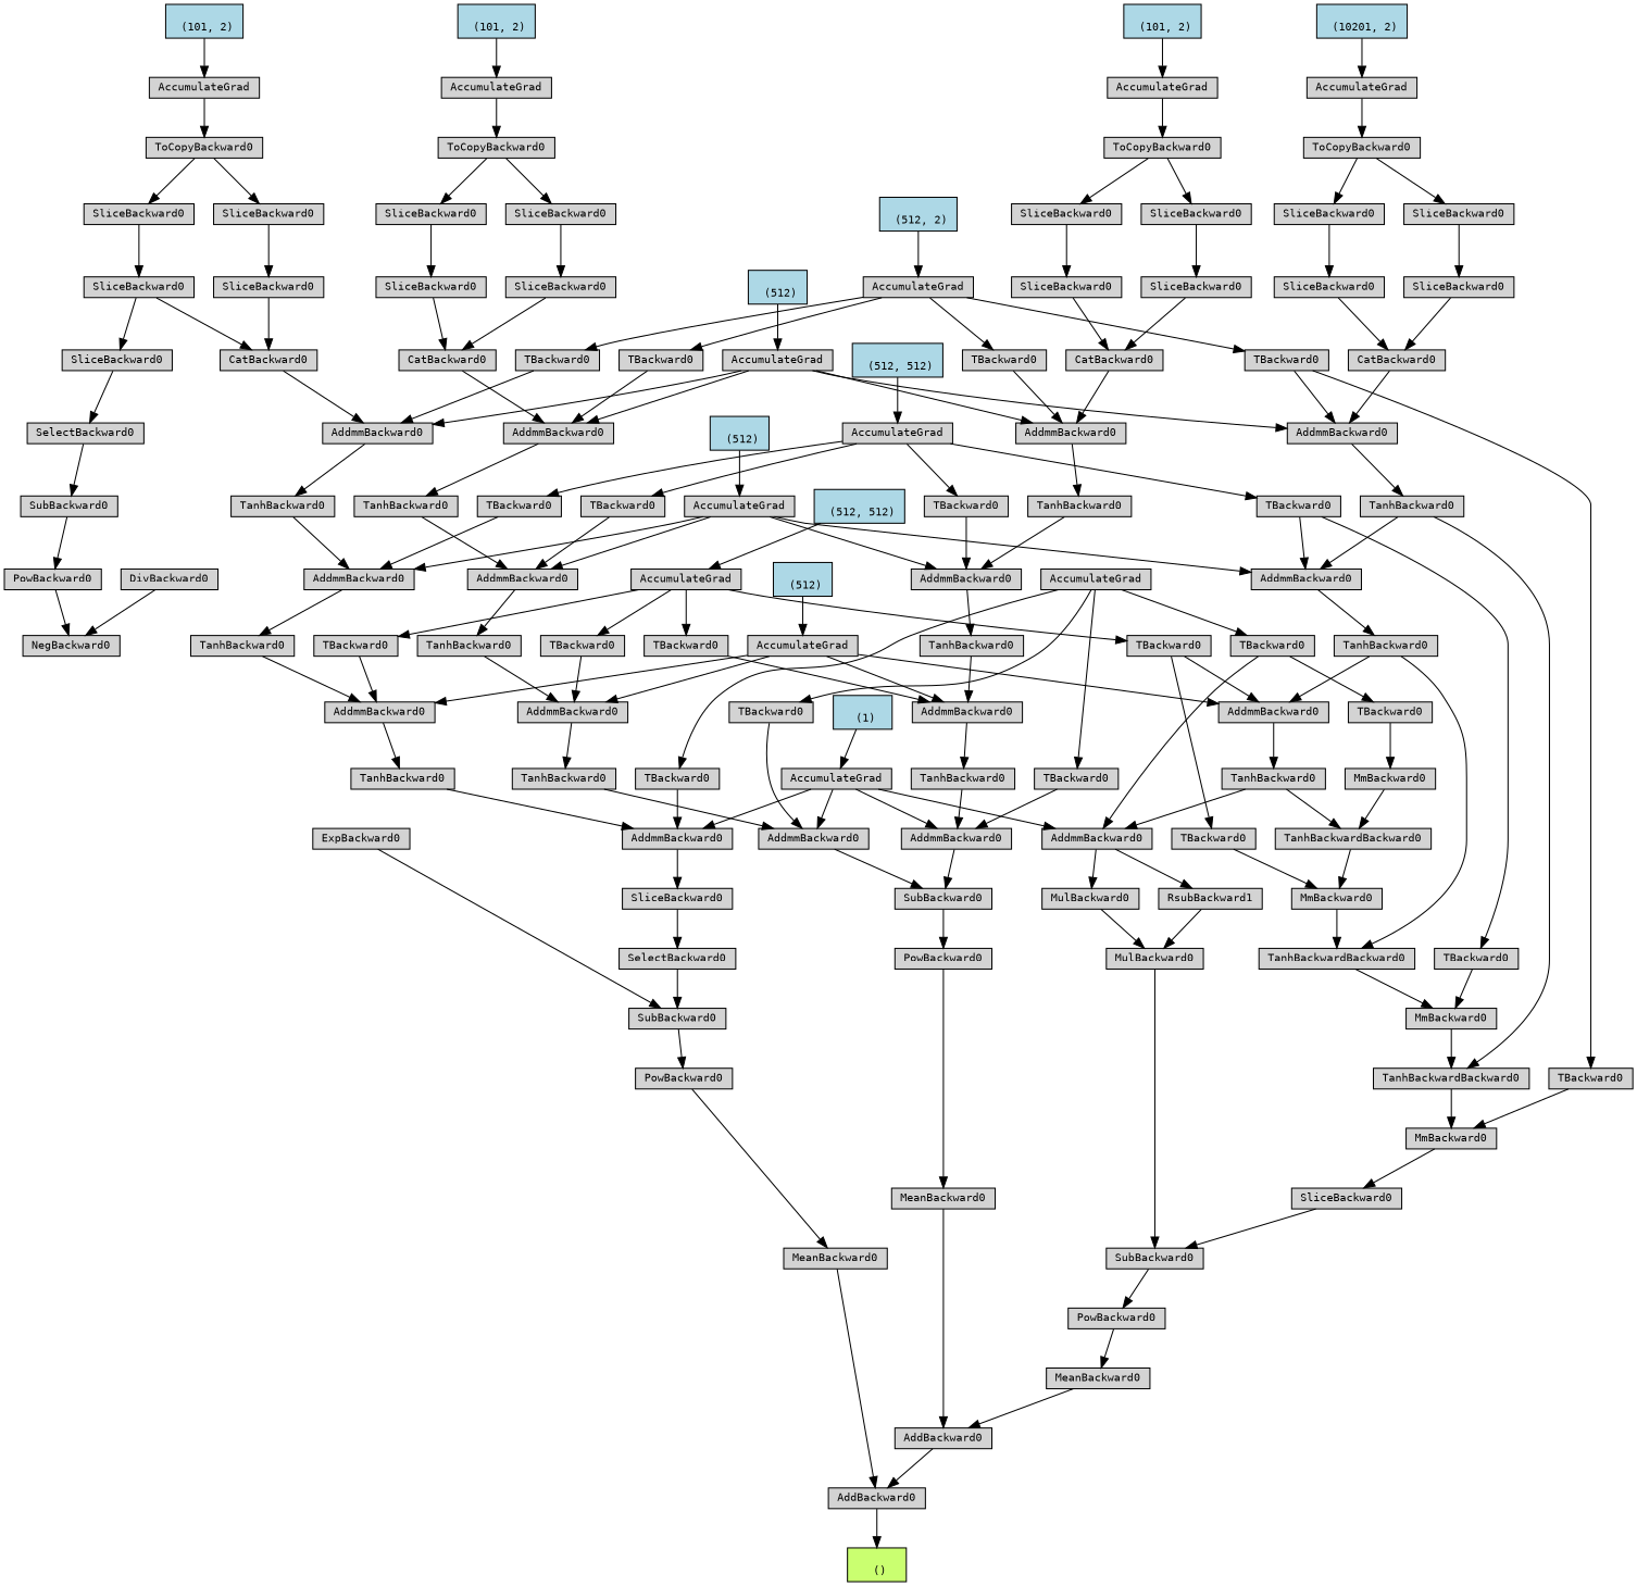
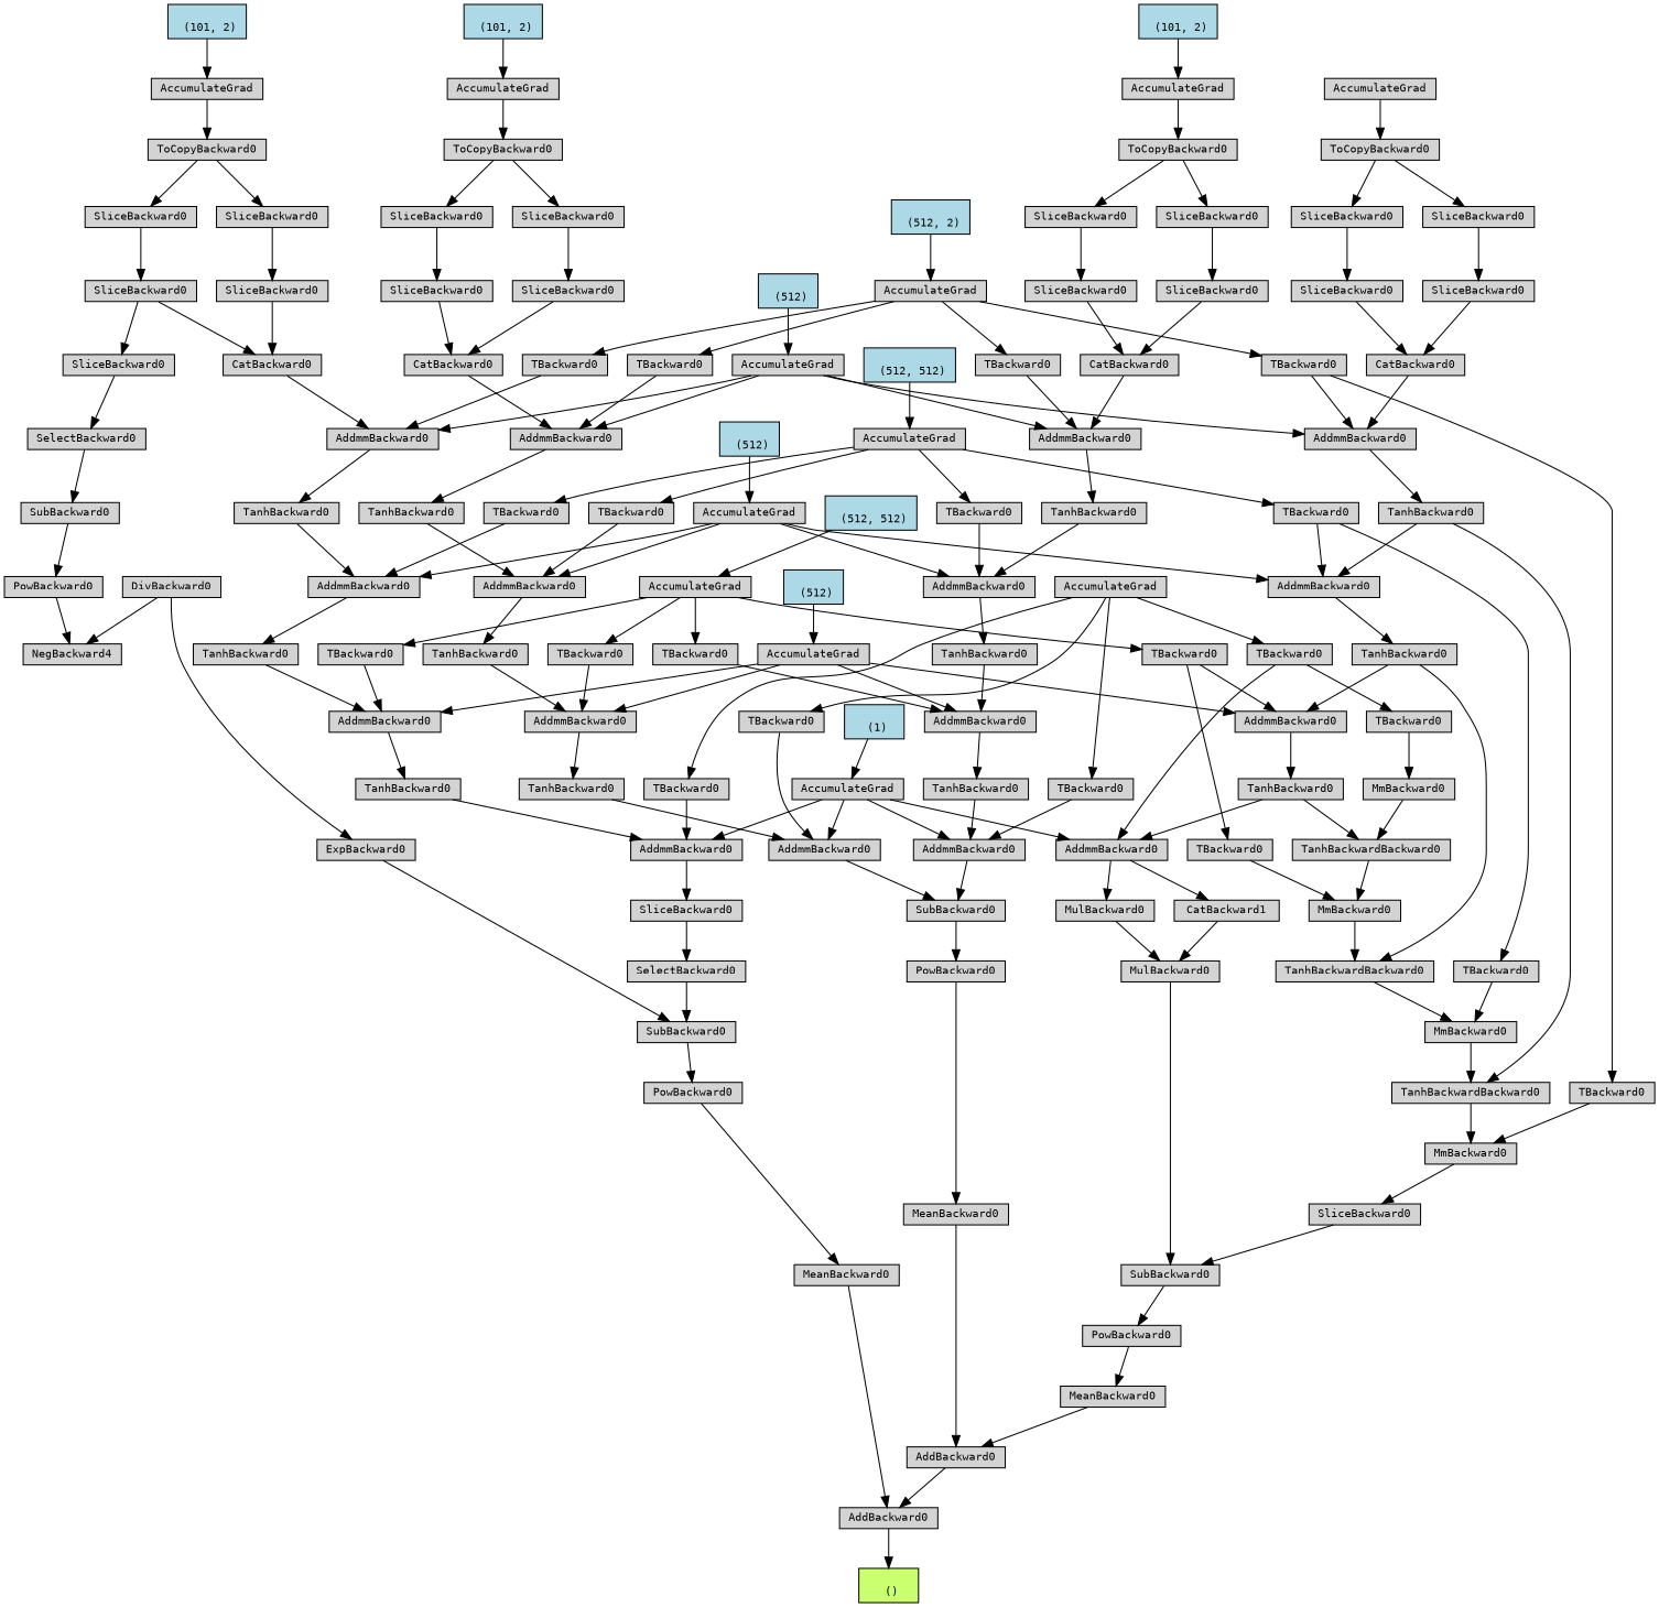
  digraph {
    node [align=left fontname=monospace fontsize=10 ranksep=0.1 shape=box style=filled]
    n1 [fillcolor=darkolivegreen1 height=0.2 label="\n ()"]
    n2 [height=0.2 label=AddBackward0]
    n3 [height=0.2 label=AddBackward0]
    n4 [height=0.2 label=MeanBackward0]
    n5 [height=0.2 label=PowBackward0]
    n6 [height=0.2 label=SubBackward0]
    n7 [height=0.2 label=SliceBackward0]
    n8 [height=0.2 label=MmBackward0]
    n9 [height=0.2 label=TanhBackwardBackward0]
    n10 [height=0.2 label=MmBackward0]
    n11 [height=0.2 label=TanhBackwardBackward0]
    n12 [height=0.2 label=MmBackward0]
    n13 [height=0.2 label=TanhBackwardBackward0]
    n14 [height=0.2 label=MmBackward0]
    n15 [height=0.2 label=TBackward0]
    n16 [height=0.2 label=TBackward0]
    n17 [height=0.2 label=AddmmBackward0]
    n18 [height=0.2 label=MulBackward0]
-   n19 [height=0.2 label=RsubBackward1]
+   n19 [height=0.2 label=CatBackward1]
    n20 [height=0.2 label=AccumulateGrad]
    n21 [height=0.2 label=TBackward0]
    n22 [height=0.2 label=TBackward0]
    n23 [height=0.2 label=TBackward0]
    n24 [height=0.2 label=AddmmBackward0]
    n25 [height=0.2 label=AddmmBackward0]
    n26 [height=0.2 label=AddmmBackward0]
    n27 [height=0.2 label=TanhBackward0]
    n28 [height=0.2 label=AddmmBackward0]
    n29 [height=0.2 label=AccumulateGrad]
    n30 [height=0.2 label=AddmmBackward0]
    n31 [height=0.2 label=AddmmBackward0]
    n32 [height=0.2 label=AddmmBackward0]
    n33 [height=0.2 label=TanhBackward0]
    n34 [height=0.2 label=TanhBackward0]
    n35 [height=0.2 label=TanhBackward0]
    n36 [fillcolor=lightblue height=0.2 label="\n (512)"]
    n37 [height=0.2 label=TanhBackward0]
    n38 [height=0.2 label=AddmmBackward0]
    n39 [height=0.2 label=AccumulateGrad]
    n40 [height=0.2 label=AddmmBackward0]
    n41 [height=0.2 label=AddmmBackward0]
    n42 [height=0.2 label=AddmmBackward0]
    n43 [height=0.2 label=TanhBackward0]
    n44 [height=0.2 label=TanhBackward0]
    n45 [height=0.2 label=TanhBackward0]
    n46 [fillcolor=lightblue height=0.2 label="\n (512)"]
    n47 [height=0.2 label=TanhBackward0]
    n48 [height=0.2 label=AddmmBackward0]
    n49 [height=0.2 label=AccumulateGrad]
    n50 [height=0.2 label=AddmmBackward0]
    n51 [height=0.2 label=AddmmBackward0]
    n52 [height=0.2 label=AddmmBackward0]
    n53 [height=0.2 label=TanhBackward0]
    n54 [height=0.2 label=TanhBackward0]
    n55 [height=0.2 label=TanhBackward0]
    n56 [fillcolor=lightblue height=0.2 label="\n (512)"]
    n57 [height=0.2 label=CatBackward0]
    n58 [height=0.2 label=SliceBackward0]
    n59 [height=0.2 label=SliceBackward0]
    n60 [height=0.2 label=ToCopyBackward0]
    n61 [height=0.2 label=SliceBackward0]
    n62 [height=0.2 label=SliceBackward0]
    n63 [height=0.2 label=AccumulateGrad]
-   n64 [fillcolor=lightblue height=0.2 label="\n (10201, 2)"]
    n65 [height=0.2 label=TBackward0]
    n66 [height=0.2 label=TBackward0]
    n67 [height=0.2 label=AccumulateGrad]
    n68 [height=0.2 label=TBackward0]
    n69 [height=0.2 label=TBackward0]
    n70 [height=0.2 label=TBackward0]
    n71 [fillcolor=lightblue height=0.2 label="\n (512, 2)"]
    n72 [height=0.2 label=TBackward0]
    n73 [height=0.2 label=TBackward0]
    n74 [height=0.2 label=AccumulateGrad]
    n75 [height=0.2 label=TBackward0]
    n76 [height=0.2 label=TBackward0]
    n77 [height=0.2 label=TBackward0]
    n78 [fillcolor=lightblue height=0.2 label="\n (512, 512)"]
    n79 [height=0.2 label=TBackward0]
    n80 [height=0.2 label=TBackward0]
    n81 [height=0.2 label=AccumulateGrad]
    n82 [height=0.2 label=TBackward0]
    n83 [height=0.2 label=TBackward0]
    n84 [height=0.2 label=TBackward0]
    n85 [fillcolor=lightblue height=0.2 label="\n (512, 512)"]
    n86 [height=0.2 label=MulBackward0]
    n87 [height=0.2 label=AccumulateGrad]
    n88 [height=0.2 label=SubBackward0]
    n89 [height=0.2 label=SliceBackward0]
    n90 [fillcolor=lightblue height=0.2 label="\n (1)"]
    n91 [height=0.2 label=MeanBackward0]
    n92 [height=0.2 label=PowBackward0]
    n93 [height=0.2 label=CatBackward0]
    n94 [height=0.2 label=SliceBackward0]
    n95 [height=0.2 label=SliceBackward0]
    n96 [height=0.2 label=ToCopyBackward0]
    n97 [height=0.2 label=SliceBackward0]
    n98 [height=0.2 label=SliceBackward0]
    n99 [height=0.2 label=AccumulateGrad]
    n100 [fillcolor=lightblue height=0.2 label="\n (101, 2)"]
    n101 [height=0.2 label=CatBackward0]
    n102 [height=0.2 label=SliceBackward0]
    n103 [height=0.2 label=SliceBackward0]
    n104 [height=0.2 label=ToCopyBackward0]
    n105 [height=0.2 label=SliceBackward0]
    n106 [height=0.2 label=SliceBackward0]
    n107 [height=0.2 label=AccumulateGrad]
    n108 [fillcolor=lightblue height=0.2 label="\n (101, 2)"]
    n109 [height=0.2 label=MeanBackward0]
    n110 [height=0.2 label=PowBackward0]
    n111 [height=0.2 label=SubBackward0]
    n112 [height=0.2 label=SelectBackward0]
    n113 [height=0.2 label=CatBackward0]
    n114 [height=0.2 label=SliceBackward0]
    n115 [height=0.2 label=SliceBackward0]
    n116 [height=0.2 label=SelectBackward0]
    n117 [height=0.2 label=SliceBackward0]
    n118 [height=0.2 label=ToCopyBackward0]
    n119 [height=0.2 label=SliceBackward0]
    n120 [height=0.2 label=SliceBackward0]
    n121 [height=0.2 label=AccumulateGrad]
    n122 [fillcolor=lightblue height=0.2 label="\n (101, 2)"]
    n123 [height=0.2 label=ExpBackward0]
    n124 [height=0.2 label=DivBackward0]
-   n125 [height=0.2 label=NegBackward0]
+   n125 [height=0.2 label=NegBackward4]
    n126 [height=0.2 label=PowBackward0]
    n127 [height=0.2 label=SubBackward0]
    n2 -> n1
    n3 -> n2
    n4 -> n3
    n5 -> n4
    n6 -> n5
    n7 -> n6
    n8 -> n7
    n9 -> n8
    n10 -> n9
    n11 -> n10
    n12 -> n11
    n13 -> n12
    n14 -> n13
    n15 -> n14
    n16 -> n15
    n16 -> n17
    n17 -> n18
    n17 -> n19
    n18 -> n86
    n19 -> n86
    n20 -> n16
    n20 -> n21
    n20 -> n22
    n20 -> n23
    n21 -> n24
    n22 -> n25
    n23 -> n26
    n24 -> n88
    n25 -> n88
    n26 -> n89
    n27 -> n13
    n27 -> n17
    n28 -> n27
    n29 -> n28
    n29 -> n30
    n29 -> n31
    n29 -> n32
    n30 -> n33
    n31 -> n34
    n32 -> n35
    n33 -> n24
    n34 -> n25
    n35 -> n26
    n36 -> n29
    n37 -> n11
    n37 -> n28
    n38 -> n37
    n39 -> n38
    n39 -> n40
    n39 -> n41
    n39 -> n42
    n40 -> n43
    n41 -> n44
    n42 -> n45
    n43 -> n30
    n44 -> n31
    n45 -> n32
    n46 -> n39
    n47 -> n9
    n47 -> n38
    n48 -> n47
    n49 -> n48
    n49 -> n50
    n49 -> n51
    n49 -> n52
    n50 -> n53
    n51 -> n54
    n52 -> n55
    n53 -> n40
    n54 -> n41
    n55 -> n42
    n56 -> n49
    n57 -> n48
    n58 -> n57
    n59 -> n58
    n60 -> n59
    n60 -> n61
    n61 -> n62
    n62 -> n57
    n63 -> n60
-   n64 -> n63
    n65 -> n48
    n65 -> n66
    n66 -> n8
    n67 -> n65
    n67 -> n68
    n67 -> n69
    n67 -> n70
    n68 -> n50
    n69 -> n51
    n70 -> n52
    n71 -> n67
    n72 -> n38
    n72 -> n73
    n73 -> n10
    n74 -> n72
    n74 -> n75
    n74 -> n76
    n74 -> n77
    n75 -> n40
    n76 -> n41
    n77 -> n42
    n78 -> n74
    n79 -> n28
    n79 -> n80
    n80 -> n12
    n81 -> n79
    n81 -> n82
    n81 -> n83
    n81 -> n84
    n82 -> n30
    n83 -> n31
    n84 -> n32
    n85 -> n81
    n86 -> n6
    n87 -> n17
    n87 -> n24
    n87 -> n25
    n87 -> n26
    n88 -> n92
    n89 -> n112
    n90 -> n87
    n91 -> n3
    n92 -> n91
    n93 -> n50
    n94 -> n93
    n95 -> n94
    n96 -> n95
    n96 -> n97
    n97 -> n98
    n98 -> n93
    n99 -> n96
    n100 -> n99
    n101 -> n51
    n102 -> n101
    n103 -> n102
    n104 -> n103
    n104 -> n105
    n105 -> n106
    n106 -> n101
    n107 -> n104
    n108 -> n107
    n109 -> n2
    n110 -> n109
    n111 -> n110
    n112 -> n111
    n113 -> n52
    n114 -> n113
    n114 -> n115
    n115 -> n116
    n116 -> n127
    n117 -> n114
    n118 -> n117
    n118 -> n119
    n119 -> n120
    n120 -> n113
    n121 -> n118
    n122 -> n121
    n123 -> n111
+   n124 -> n123
    n124 -> n125
    n126 -> n125
    n127 -> n126
  }
